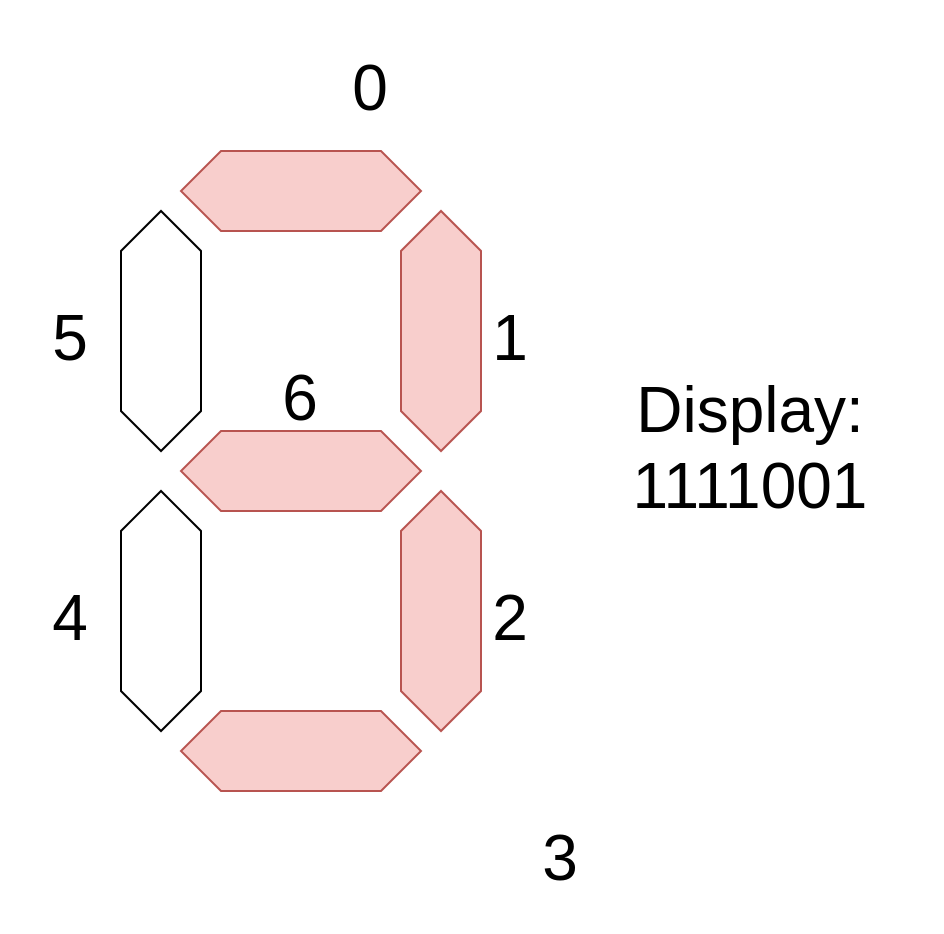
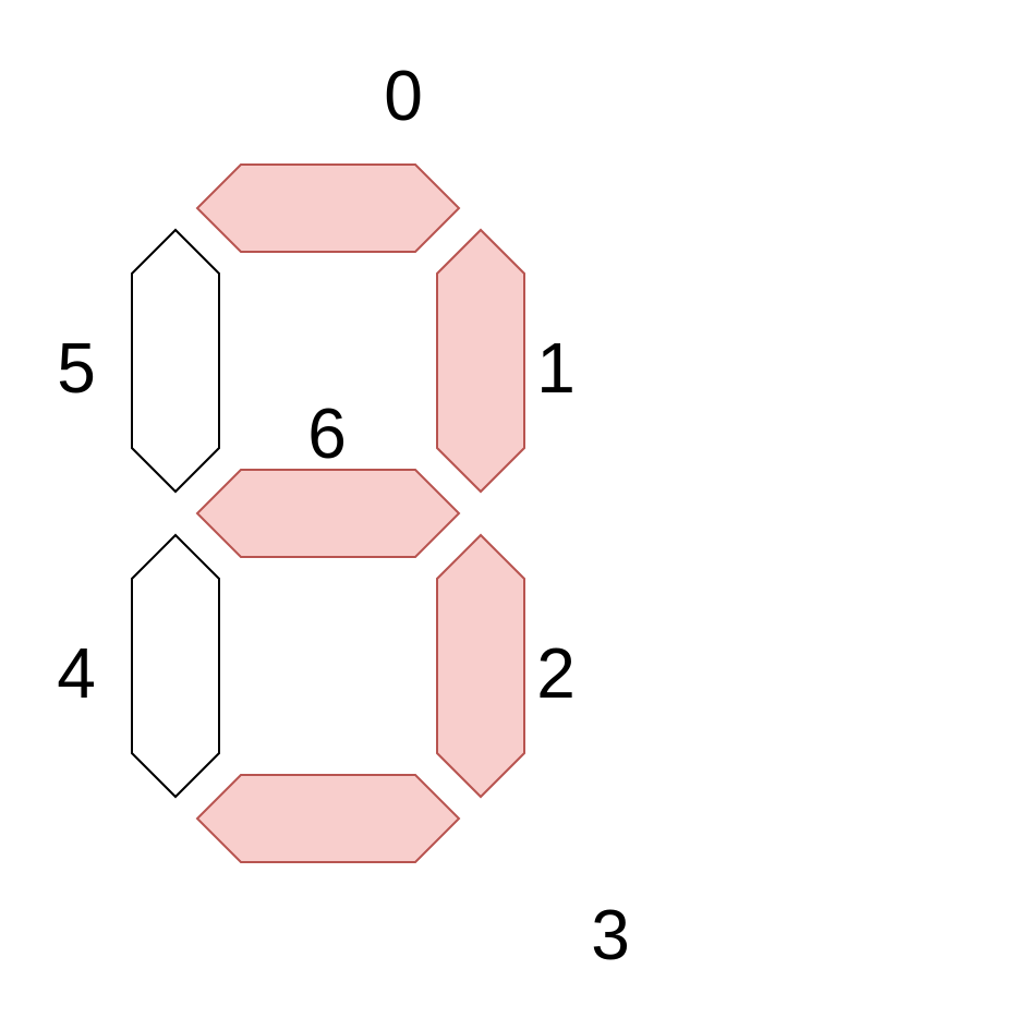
  <mxCell id="0" />
  <mxCell id="1" parent="0" />
  <mxCell id="2" value="" style="shape=hexagon;perimeter=hexagonPerimeter2;fixedSize=1;fillColor=#f8cecc;strokeColor=#b85450;" parent="1" vertex="1"><mxGeometry x="90" y="75" width="120" height="40" as="geometry" /></mxCell>
  <mxCell id="3" value="" style="shape=hexagon;perimeter=hexagonPerimeter2;fixedSize=1;fillColor=#f8cecc;strokeColor=#b85450;" parent="1" vertex="1"><mxGeometry x="90" y="355" width="120" height="40" as="geometry" /></mxCell>
  <mxCell id="4" value="" style="shape=hexagon;perimeter=hexagonPerimeter2;fixedSize=1;fillColor=#f8cecc;strokeColor=#b85450;" parent="1" vertex="1"><mxGeometry x="90" y="215" width="120" height="40" as="geometry" /></mxCell>
  <mxCell id="5" value="" style="shape=hexagon;perimeter=hexagonPerimeter2;fixedSize=1;rotation=-90;fillColor=#f8cecc;strokeColor=#b85450;" parent="1" vertex="1"><mxGeometry x="160" y="145" width="120" height="40" as="geometry" /></mxCell>
  <mxCell id="6" value="" style="shape=hexagon;perimeter=hexagonPerimeter2;fixedSize=1;rotation=-90;fillColor=#f8cecc;strokeColor=#b85450;" parent="1" vertex="1"><mxGeometry x="160" y="285" width="120" height="40" as="geometry" /></mxCell>
  <mxCell id="7" value="" style="shape=hexagon;perimeter=hexagonPerimeter2;fixedSize=1;rotation=-90;" parent="1" vertex="1"><mxGeometry x="20" y="145" width="120" height="40" as="geometry" /></mxCell>
  <mxCell id="8" value="" style="shape=hexagon;perimeter=hexagonPerimeter2;fixedSize=1;rotation=-90;" parent="1" vertex="1"><mxGeometry x="20" y="285" width="120" height="40" as="geometry" /></mxCell>
  <mxCell id="9" value="0" style="text;align=center;verticalAlign=middle;resizable=0;points=[];autosize=1;fontSize=32;" parent="1" vertex="1"><mxGeometry x="170" y="20" width="30" height="40" as="geometry" /></mxCell>
  <mxCell id="10" value="1" style="text;align=center;verticalAlign=middle;resizable=0;points=[];autosize=1;fontSize=32;" parent="1" vertex="1"><mxGeometry x="240" y="145" width="30" height="40" as="geometry" /></mxCell>
  <mxCell id="11" value="2" style="text;align=center;verticalAlign=middle;resizable=0;points=[];autosize=1;fontSize=32;" parent="1" vertex="1"><mxGeometry x="240" y="285" width="30" height="40" as="geometry" /></mxCell>
  <mxCell id="12" value="3" style="text;align=center;verticalAlign=middle;resizable=0;points=[];autosize=1;fontSize=32;" parent="1" vertex="1"><mxGeometry x="265" y="405" width="30" height="40" as="geometry" /></mxCell>
  <mxCell id="13" value="4" style="text;align=center;verticalAlign=middle;resizable=0;points=[];autosize=1;fontSize=32;" parent="1" vertex="1"><mxGeometry x="20" y="285" width="30" height="40" as="geometry" /></mxCell>
  <mxCell id="14" value="5" style="text;align=center;verticalAlign=middle;resizable=0;points=[];autosize=1;fontSize=32;" parent="1" vertex="1"><mxGeometry x="20" y="145" width="30" height="40" as="geometry" /></mxCell>
  <mxCell id="15" value="6" style="text;align=center;verticalAlign=middle;resizable=0;points=[];autosize=1;fontSize=32;" parent="1" vertex="1"><mxGeometry x="135" y="175" width="30" height="40" as="geometry" /></mxCell>
- <mxCell id="16" value="Display:&#10;1111001" style="text;strokeColor=none;fillColor=none;align=center;verticalAlign=middle;rounded=0;fontSize=32;" parent="1" vertex="1"><mxGeometry x="300" y="155" width="150" height="130" as="geometry" /></mxCell>
